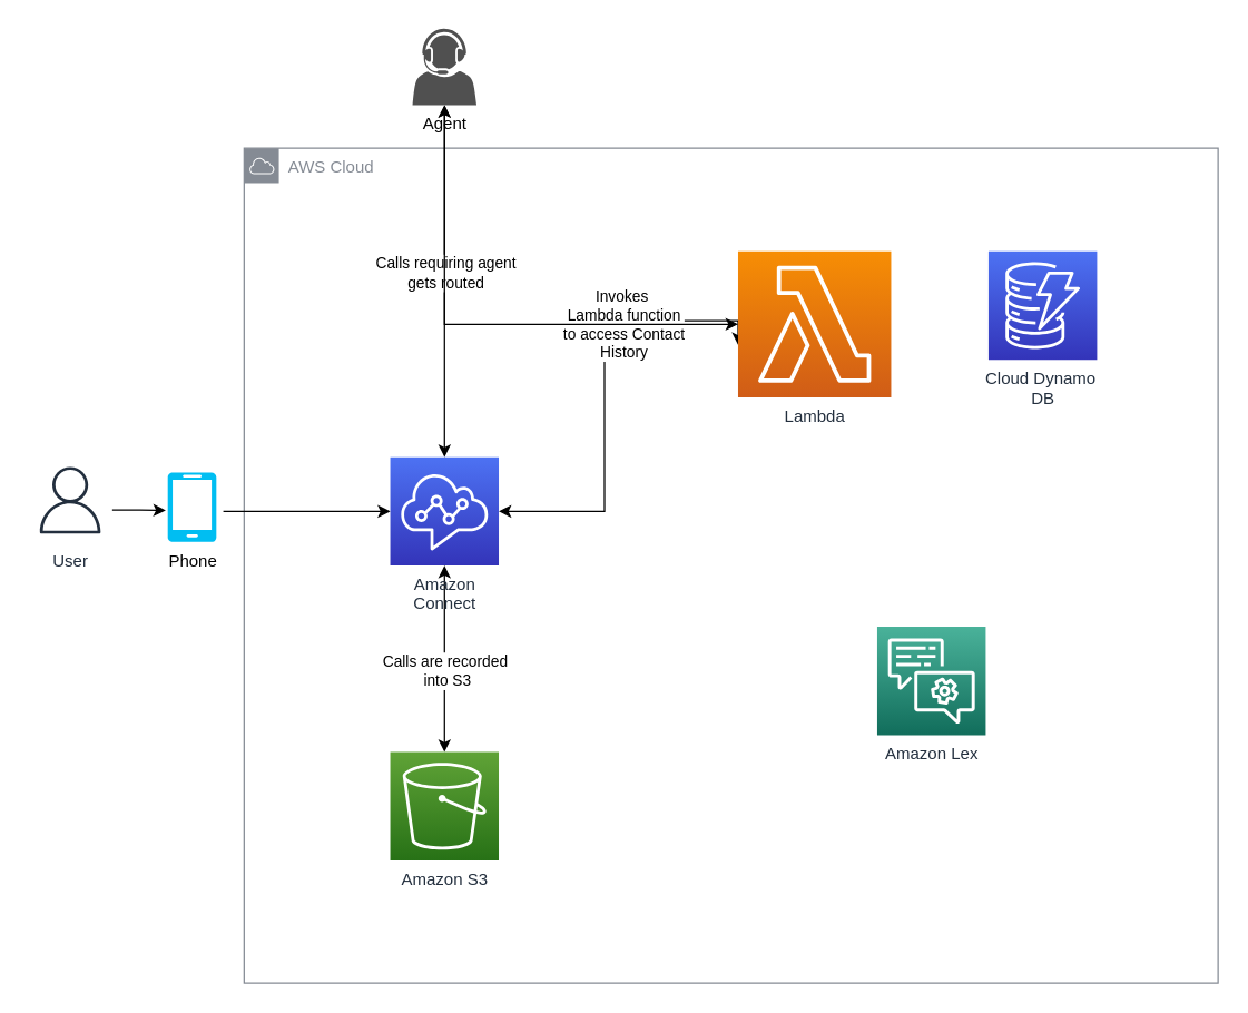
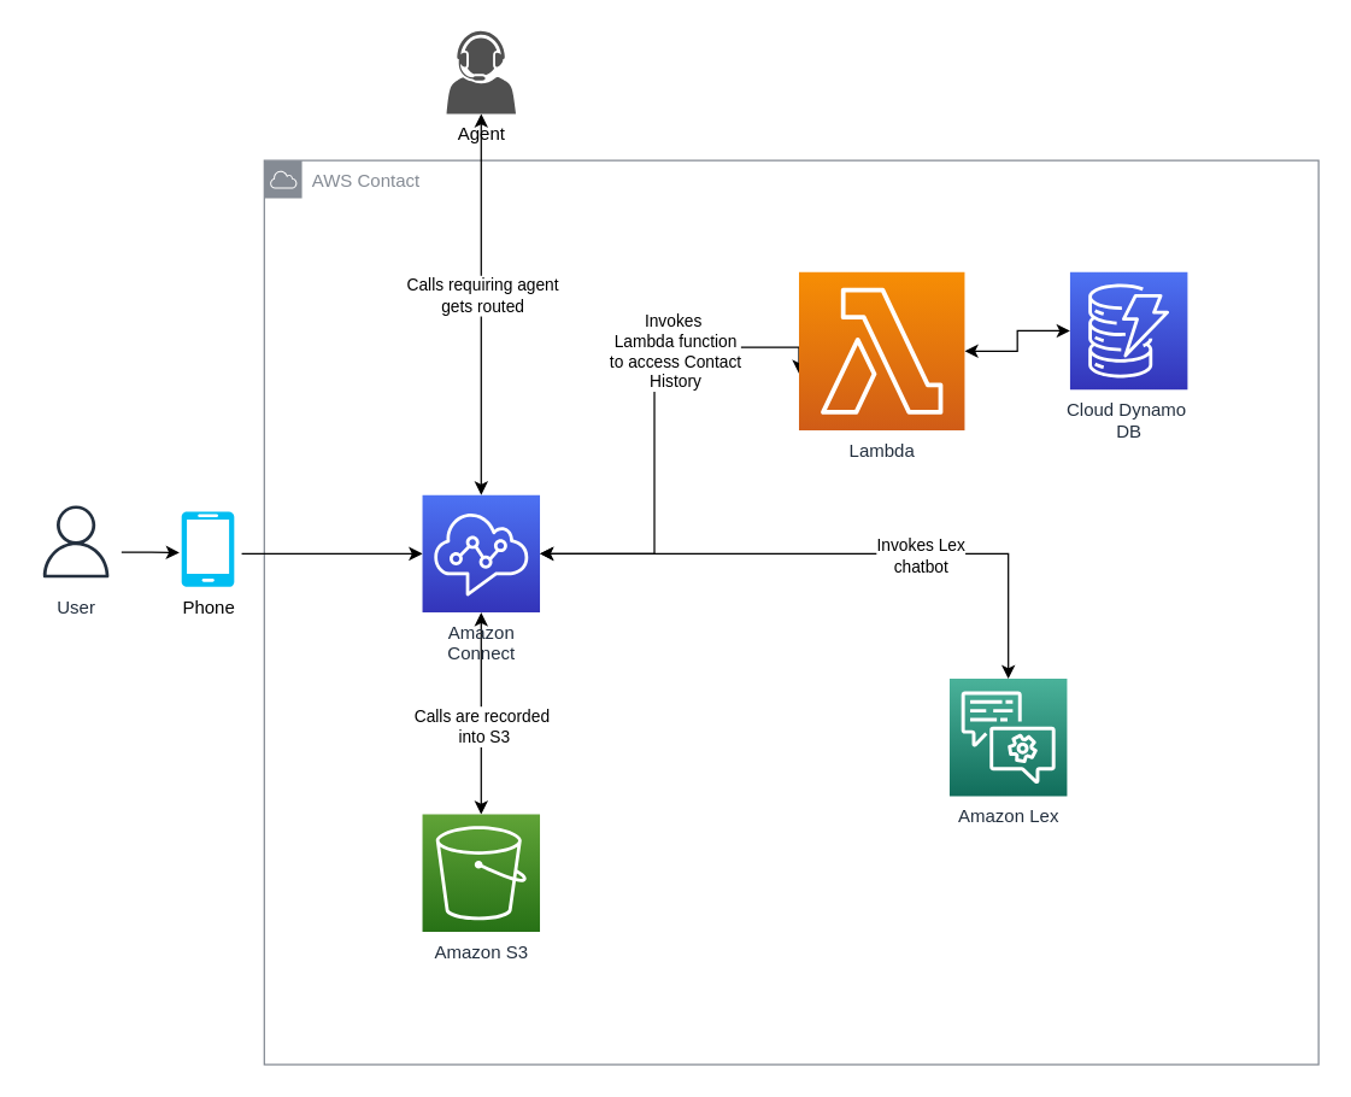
  <mxCell id="0" />
  <mxCell id="1" parent="0" />
- <mxCell id="2" value="AWS Cloud" style="outlineConnect=0;gradientColor=none;html=1;whiteSpace=wrap;fontSize=12;fontStyle=0;shape=mxgraph.aws4.group;grIcon=mxgraph.aws4.group_aws_cloud;strokeColor=#858B94;fillColor=none;verticalAlign=top;align=left;spacingLeft=30;fontColor=#858B94;dashed=0;" vertex="1" parent="1"><mxGeometry x="175" y="106" width="700" height="600" as="geometry" /></mxCell>
+ <mxCell id="2" value="AWS Contact" style="outlineConnect=0;gradientColor=none;html=1;whiteSpace=wrap;fontSize=12;fontStyle=0;shape=mxgraph.aws4.group;grIcon=mxgraph.aws4.group_aws_cloud;strokeColor=#858B94;fillColor=none;verticalAlign=top;align=left;spacingLeft=30;fontColor=#858B94;dashed=0;" vertex="1" parent="1"><mxGeometry x="175" y="106" width="700" height="600" as="geometry" /></mxCell>
  <mxCell id="3" style="edgeStyle=orthogonalEdgeStyle;rounded=0;orthogonalLoop=1;jettySize=auto;html=1;startArrow=classic;startFill=1;" edge="1" parent="1" source="11" target="21"><mxGeometry relative="1" as="geometry" /></mxCell>
  <mxCell id="4" value="Calls requiring agent&lt;br&gt;gets routed" style="edgeLabel;html=1;align=center;verticalAlign=middle;resizable=0;points=[];" vertex="1" connectable="0" parent="3"><mxGeometry x="0.051" relative="1" as="geometry"><mxPoint as="offset" /></mxGeometry></mxCell>
  <mxCell id="5" style="edgeStyle=orthogonalEdgeStyle;rounded=0;orthogonalLoop=1;jettySize=auto;html=1;startArrow=classic;startFill=1;" edge="1" parent="1" source="11" target="20"><mxGeometry relative="1" as="geometry" /></mxCell>
  <mxCell id="6" value="Calls are recorded&amp;nbsp;&lt;br&gt;into S3" style="edgeLabel;html=1;align=center;verticalAlign=middle;resizable=0;points=[];" vertex="1" connectable="0" parent="5"><mxGeometry x="0.115" y="1" relative="1" as="geometry"><mxPoint as="offset" /></mxGeometry></mxCell>
+ <mxCell id="7" style="edgeStyle=orthogonalEdgeStyle;rounded=0;orthogonalLoop=1;jettySize=auto;html=1;startArrow=classic;startFill=1;" edge="1" parent="1" source="11" target="16"><mxGeometry relative="1" as="geometry" /></mxCell>
+ <mxCell id="8" value="Invokes Lex &lt;br&gt;chatbot" style="edgeLabel;html=1;align=center;verticalAlign=middle;resizable=0;points=[];" vertex="1" connectable="0" parent="7"><mxGeometry x="0.279" y="-1" relative="1" as="geometry"><mxPoint as="offset" /></mxGeometry></mxCell>
  <mxCell id="9" style="edgeStyle=orthogonalEdgeStyle;rounded=0;orthogonalLoop=1;jettySize=auto;html=1;entryX=0;entryY=0.641;entryDx=0;entryDy=0;entryPerimeter=0;startArrow=classic;startFill=1;" edge="1" parent="1" source="11" target="19"><mxGeometry relative="1" as="geometry"><Array as="points"><mxPoint x="434" y="367" /><mxPoint x="434" y="230" /></Array></mxGeometry></mxCell>
  <mxCell id="10" value="Invokes&amp;nbsp;&lt;br&gt;Lambda function&lt;br&gt;to access Contact&lt;br&gt;History" style="edgeLabel;html=1;align=center;verticalAlign=middle;resizable=0;points=[];" vertex="1" connectable="0" parent="9"><mxGeometry x="0.387" y="-2" relative="1" as="geometry"><mxPoint as="offset" /></mxGeometry></mxCell>
  <mxCell id="11" value="Amazon&lt;br&gt;Connect" style="outlineConnect=0;fontColor=#232F3E;gradientColor=#4D72F3;gradientDirection=north;fillColor=#3334B9;strokeColor=#ffffff;dashed=0;verticalLabelPosition=bottom;verticalAlign=top;align=center;html=1;fontSize=12;fontStyle=0;aspect=fixed;shape=mxgraph.aws4.resourceIcon;resIcon=mxgraph.aws4.connect;" vertex="1" parent="1"><mxGeometry x="280" y="328" width="78" height="78" as="geometry" /></mxCell>
  <mxCell id="12" value="" style="edgeStyle=orthogonalEdgeStyle;rounded=0;orthogonalLoop=1;jettySize=auto;html=1;" edge="1" parent="1" target="11"><mxGeometry relative="1" as="geometry"><mxPoint x="160" y="367" as="sourcePoint" /><Array as="points"><mxPoint x="160" y="367" /></Array></mxGeometry></mxCell>
  <mxCell id="13" value="" style="edgeStyle=orthogonalEdgeStyle;rounded=0;orthogonalLoop=1;jettySize=auto;html=1;entryX=-0.038;entryY=0.547;entryDx=0;entryDy=0;entryPerimeter=0;" edge="1" parent="1" target="15"><mxGeometry relative="1" as="geometry"><mxPoint x="80" y="366" as="sourcePoint" /><mxPoint x="110" y="366" as="targetPoint" /><Array as="points"><mxPoint x="100" y="366" /></Array></mxGeometry></mxCell>
  <mxCell id="14" value="User" style="outlineConnect=0;fontColor=#232F3E;gradientColor=none;strokeColor=#232F3E;fillColor=#ffffff;dashed=0;verticalLabelPosition=bottom;verticalAlign=top;align=center;html=1;fontSize=12;fontStyle=0;aspect=fixed;shape=mxgraph.aws4.resourceIcon;resIcon=mxgraph.aws4.user;" vertex="1" parent="1"><mxGeometry x="20" y="329" width="60" height="60" as="geometry" /></mxCell>
  <mxCell id="15" value="Phone" style="verticalLabelPosition=bottom;html=1;verticalAlign=top;align=center;strokeColor=none;fillColor=#00BEF2;shape=mxgraph.azure.mobile;pointerEvents=1;" vertex="1" parent="1"><mxGeometry x="120" y="339" width="35" height="50" as="geometry" /></mxCell>
  <mxCell id="16" value="Amazon Lex" style="outlineConnect=0;fontColor=#232F3E;gradientColor=#4AB29A;gradientDirection=north;fillColor=#116D5B;strokeColor=#ffffff;dashed=0;verticalLabelPosition=bottom;verticalAlign=top;align=center;html=1;fontSize=12;fontStyle=0;aspect=fixed;shape=mxgraph.aws4.resourceIcon;resIcon=mxgraph.aws4.lex;" vertex="1" parent="1"><mxGeometry x="630" y="450" width="78" height="78" as="geometry" /></mxCell>
  <mxCell id="17" value="Cloud Dynamo&amp;nbsp;&lt;br&gt;DB" style="outlineConnect=0;fontColor=#232F3E;gradientColor=#4D72F3;gradientDirection=north;fillColor=#3334B9;strokeColor=#ffffff;dashed=0;verticalLabelPosition=bottom;verticalAlign=top;align=center;html=1;fontSize=12;fontStyle=0;aspect=fixed;shape=mxgraph.aws4.resourceIcon;resIcon=mxgraph.aws4.dynamodb;" vertex="1" parent="1"><mxGeometry x="710" y="180" width="78" height="78" as="geometry" /></mxCell>
- <mxCell id="18" style="edgeStyle=orthogonalEdgeStyle;rounded=0;orthogonalLoop=1;jettySize=auto;html=1;startArrow=classic;startFill=1;" edge="1" parent="1" source="19" target="21"><mxGeometry relative="1" as="geometry" /></mxCell>
+ <mxCell id="18" style="edgeStyle=orthogonalEdgeStyle;rounded=0;orthogonalLoop=1;jettySize=auto;html=1;startArrow=classic;startFill=1;" edge="1" parent="1" source="19" target="17"><mxGeometry relative="1" as="geometry" /></mxCell>
  <mxCell id="19" value="Lambda" style="outlineConnect=0;fontColor=#232F3E;gradientColor=#F78E04;gradientDirection=north;fillColor=#D05C17;strokeColor=#ffffff;dashed=0;verticalLabelPosition=bottom;verticalAlign=top;align=center;html=1;fontSize=12;fontStyle=0;aspect=fixed;shape=mxgraph.aws4.resourceIcon;resIcon=mxgraph.aws4.lambda;" vertex="1" parent="1"><mxGeometry x="530" y="180" width="110" height="105" as="geometry" /></mxCell>
  <mxCell id="20" value="Amazon S3" style="outlineConnect=0;fontColor=#232F3E;gradientColor=#60A337;gradientDirection=north;fillColor=#277116;strokeColor=#ffffff;dashed=0;verticalLabelPosition=bottom;verticalAlign=top;align=center;html=1;fontSize=12;fontStyle=0;aspect=fixed;shape=mxgraph.aws4.resourceIcon;resIcon=mxgraph.aws4.s3;" vertex="1" parent="1"><mxGeometry x="280" y="540" width="78" height="78" as="geometry" /></mxCell>
  <mxCell id="21" value="Agent" style="pointerEvents=1;shadow=0;dashed=0;html=1;strokeColor=none;fillColor=#505050;labelPosition=center;verticalLabelPosition=bottom;verticalAlign=top;outlineConnect=0;align=center;shape=mxgraph.office.users.call_center_agent;" vertex="1" parent="1"><mxGeometry x="296" y="20" width="46" height="55" as="geometry" /></mxCell>
